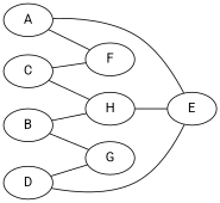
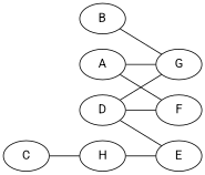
  strict graph {
    fontname=Roboto
    rankdir=LR
    node [fontname=Roboto]
    edge [fontname=Roboto]
    A
    E
    F
    B
    G
    H
    C
    D
-   A -- E
+   A -- G
    A -- F
    B -- G
-   B -- H
    H -- E
-   C -- F
+   D -- F
    C -- H
    D -- E
    D -- G
  }
